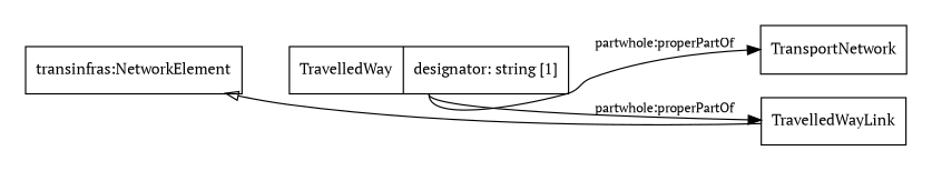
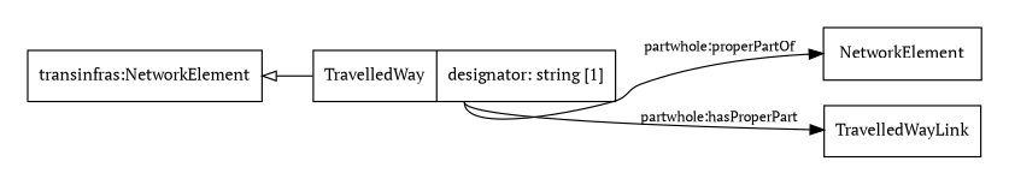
  digraph {
    fontname="PT Serif"
    rankdir=LR
    splines=true
    node [fontname="PT Serif" fontsize=12 shape=record]
    edge [fontname="PT Serif" fontsize=10 tailport=s]
    n1 [label="{TravelledWay|designator: string [1]}"]
    n2 [label="transinfras:NetworkElement"]
-   n3 [label=TransportNetwork]
+   n3 [label=NetworkElement]
    n4 [label=TravelledWayLink]
    subgraph cluster_1 {
      style=invis
      n2
      subgraph sub_2 {
        rank=max
        style=invis
        n1
      }
    }
    subgraph cluster_3 {
      style=invis
      n3
      n4
    }
-   n4 -> n2 [arrowhead=onormal style=solid tailport=""]
+   n1 -> n2 [arrowhead=onormal style=solid tailport=""]
    n1 -> n3 [label="partwhole:properPartOf"]
-   n1 -> n4 [label="partwhole:properPartOf"]
+   n1 -> n4 [label="partwhole:hasProperPart"]
  }
